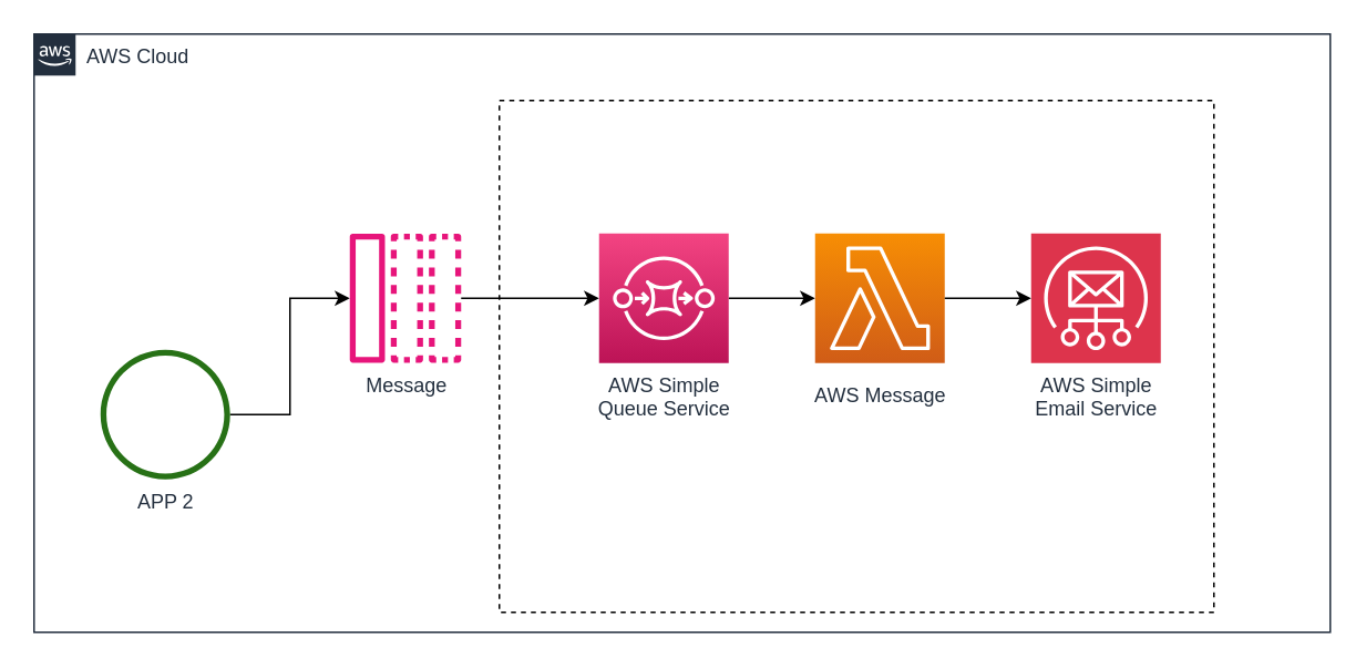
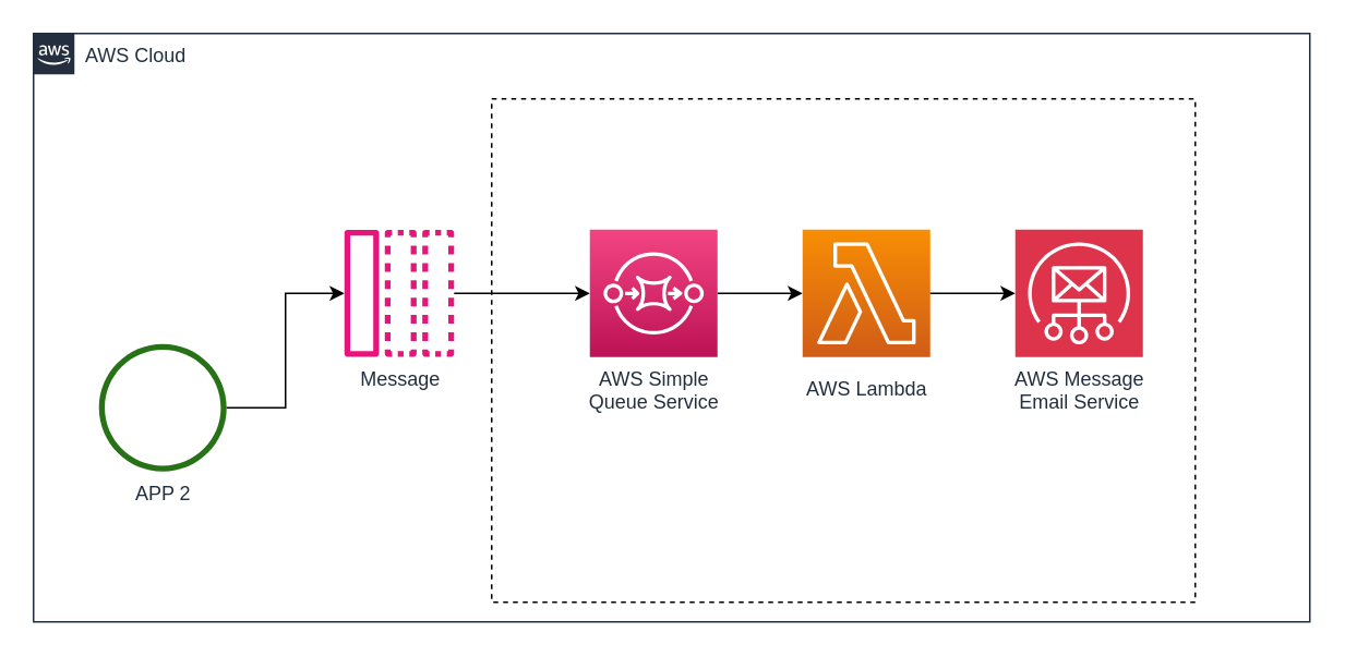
  <mxCell id="0" />
  <mxCell id="1" parent="0" />
  <mxCell id="2" value="AWS Cloud" style="points=[[0,0],[0.25,0],[0.5,0],[0.75,0],[1,0],[1,0.25],[1,0.5],[1,0.75],[1,1],[0.75,1],[0.5,1],[0.25,1],[0,1],[0,0.75],[0,0.5],[0,0.25]];outlineConnect=0;gradientColor=none;html=1;whiteSpace=wrap;fontSize=12;fontStyle=0;shape=mxgraph.aws4.group;grIcon=mxgraph.aws4.group_aws_cloud_alt;strokeColor=#232F3E;fillColor=none;verticalAlign=top;align=left;spacingLeft=30;fontColor=#232F3E;dashed=0;labelBackgroundColor=#ffffff;container=1;pointerEvents=0;collapsible=0;recursiveResize=0;" parent="1" vertex="1"><mxGeometry x="20" y="20" width="780" height="360" as="geometry" /></mxCell>
  <mxCell id="3" value="" style="rounded=0;whiteSpace=wrap;html=1;labelBackgroundColor=none;fillColor=none;dashed=1;container=1;pointerEvents=0;collapsible=0;recursiveResize=0;" parent="2" vertex="1"><mxGeometry x="280" y="40" width="430" height="308" as="geometry" /></mxCell>
  <mxCell id="4" style="edgeStyle=orthogonalEdgeStyle;rounded=0;orthogonalLoop=1;jettySize=auto;html=1;" parent="3" source="5" target="6" edge="1"><mxGeometry relative="1" as="geometry" /></mxCell>
  <mxCell id="5" value="AWS Simple&lt;br&gt;Queue Service" style="outlineConnect=0;fontColor=#232F3E;gradientColor=#F34482;gradientDirection=north;fillColor=#BC1356;strokeColor=#ffffff;dashed=0;verticalLabelPosition=bottom;verticalAlign=top;align=center;html=1;fontSize=12;fontStyle=0;aspect=fixed;shape=mxgraph.aws4.resourceIcon;resIcon=mxgraph.aws4.sqs;labelBackgroundColor=#ffffff;" parent="3" vertex="1"><mxGeometry x="60" y="80.01" width="78" height="78" as="geometry" /></mxCell>
- <mxCell id="6" value="AWS Message" style="outlineConnect=0;fontColor=#232F3E;gradientColor=#F78E04;gradientDirection=north;fillColor=#D05C17;strokeColor=#ffffff;dashed=0;verticalLabelPosition=bottom;verticalAlign=top;align=center;html=1;fontSize=12;fontStyle=0;aspect=fixed;shape=mxgraph.aws4.resourceIcon;resIcon=mxgraph.aws4.lambda;labelBackgroundColor=#ffffff;spacingTop=6;" parent="3" vertex="1"><mxGeometry x="190" y="80.01" width="78" height="78" as="geometry" /></mxCell>
- <mxCell id="7" value="AWS Simple&lt;br&gt;Email Service" style="sketch=0;points=[[0,0,0],[0.25,0,0],[0.5,0,0],[0.75,0,0],[1,0,0],[0,1,0],[0.25,1,0],[0.5,1,0],[0.75,1,0],[1,1,0],[0,0.25,0],[0,0.5,0],[0,0.75,0],[1,0.25,0],[1,0.5,0],[1,0.75,0]];outlineConnect=0;fontColor=#232F3E;fillColor=#DD344C;strokeColor=#ffffff;dashed=0;verticalLabelPosition=bottom;verticalAlign=top;align=center;html=1;fontSize=12;fontStyle=0;aspect=fixed;shape=mxgraph.aws4.resourceIcon;resIcon=mxgraph.aws4.simple_email_service;labelBackgroundColor=#FFFFFF;" parent="3" vertex="1"><mxGeometry x="320" y="80" width="78" height="78" as="geometry" /></mxCell>
+ <mxCell id="6" value="AWS Lambda" style="outlineConnect=0;fontColor=#232F3E;gradientColor=#F78E04;gradientDirection=north;fillColor=#D05C17;strokeColor=#ffffff;dashed=0;verticalLabelPosition=bottom;verticalAlign=top;align=center;html=1;fontSize=12;fontStyle=0;aspect=fixed;shape=mxgraph.aws4.resourceIcon;resIcon=mxgraph.aws4.lambda;labelBackgroundColor=#ffffff;spacingTop=6;" parent="3" vertex="1"><mxGeometry x="190" y="80.01" width="78" height="78" as="geometry" /></mxCell>
+ <mxCell id="7" value="AWS Message&lt;br&gt;Email Service" style="sketch=0;points=[[0,0,0],[0.25,0,0],[0.5,0,0],[0.75,0,0],[1,0,0],[0,1,0],[0.25,1,0],[0.5,1,0],[0.75,1,0],[1,1,0],[0,0.25,0],[0,0.5,0],[0,0.75,0],[1,0.25,0],[1,0.5,0],[1,0.75,0]];outlineConnect=0;fontColor=#232F3E;fillColor=#DD344C;strokeColor=#ffffff;dashed=0;verticalLabelPosition=bottom;verticalAlign=top;align=center;html=1;fontSize=12;fontStyle=0;aspect=fixed;shape=mxgraph.aws4.resourceIcon;resIcon=mxgraph.aws4.simple_email_service;labelBackgroundColor=#FFFFFF;" parent="3" vertex="1"><mxGeometry x="320" y="80" width="78" height="78" as="geometry" /></mxCell>
  <mxCell id="8" style="edgeStyle=orthogonalEdgeStyle;rounded=0;orthogonalLoop=1;jettySize=auto;html=1;entryX=0;entryY=0.5;entryDx=0;entryDy=0;entryPerimeter=0;" parent="3" source="6" target="7" edge="1"><mxGeometry relative="1" as="geometry" /></mxCell>
  <mxCell id="9" style="edgeStyle=orthogonalEdgeStyle;rounded=0;orthogonalLoop=1;jettySize=auto;html=1;" parent="2" source="10" target="12" edge="1"><mxGeometry relative="1" as="geometry" /></mxCell>
  <mxCell id="10" value="APP 2" style="outlineConnect=0;fontColor=#232F3E;gradientColor=none;fillColor=#277116;strokeColor=none;dashed=0;verticalLabelPosition=bottom;verticalAlign=top;align=center;html=1;fontSize=12;fontStyle=0;aspect=fixed;pointerEvents=1;shape=mxgraph.aws4.object;labelBackgroundColor=#ffffff;" parent="2" vertex="1"><mxGeometry x="40" y="190" width="78" height="78" as="geometry" /></mxCell>
  <mxCell id="11" style="edgeStyle=orthogonalEdgeStyle;rounded=0;orthogonalLoop=1;jettySize=auto;html=1;" parent="2" source="12" target="5" edge="1"><mxGeometry relative="1" as="geometry" /></mxCell>
  <mxCell id="12" value="Message" style="sketch=0;outlineConnect=0;fontColor=#232F3E;gradientColor=none;fillColor=#E7157B;strokeColor=none;dashed=0;verticalLabelPosition=bottom;verticalAlign=top;align=center;html=1;fontSize=12;fontStyle=0;aspect=fixed;pointerEvents=1;shape=mxgraph.aws4.message;labelBackgroundColor=#ffffff;" parent="2" vertex="1"><mxGeometry x="190" y="120" width="67" height="78" as="geometry" /></mxCell>
